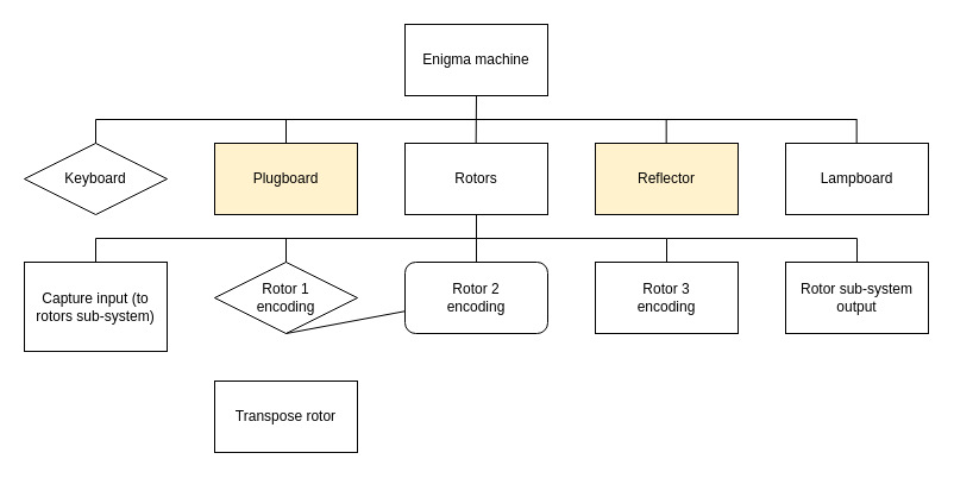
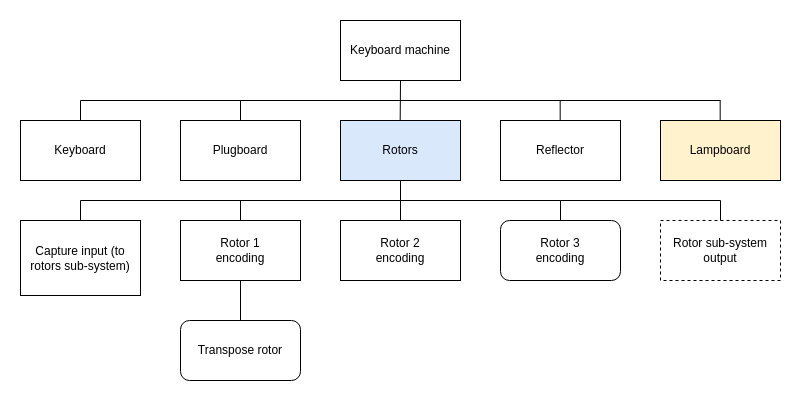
  <mxCell id="0" />
  <mxCell id="1" parent="0" />
- <mxCell id="2" value="Enigma machine" style="rounded=0;whiteSpace=wrap;html=1;" parent="1" vertex="1"><mxGeometry x="340" width="120" height="60" as="geometry" y="20" /></mxCell>
- <mxCell id="3" value="Keyboard" style="rhombus;whiteSpace=wrap;html=1;" parent="1" vertex="1"><mxGeometry y="120" width="120" height="60" as="geometry" x="20" /></mxCell>
- <mxCell id="4" value="Plugboard" style="rounded=0;whiteSpace=wrap;html=1;fillColor=#fff2cc;" parent="1" vertex="1"><mxGeometry x="180" y="120" width="120" height="60" as="geometry" /></mxCell>
- <mxCell id="5" value="Rotors" style="rounded=0;whiteSpace=wrap;html=1;" parent="1" vertex="1"><mxGeometry x="340" y="120" width="120" height="60" as="geometry" /></mxCell>
- <mxCell id="6" value="Reflector" style="rounded=0;whiteSpace=wrap;html=1;fillColor=#fff2cc;" parent="1" vertex="1"><mxGeometry x="500" y="120" width="120" height="60" as="geometry" /></mxCell>
- <mxCell id="7" value="Lampboard" style="rounded=0;whiteSpace=wrap;html=1;" parent="1" vertex="1"><mxGeometry x="660" y="120" width="120" height="60" as="geometry" /></mxCell>
+ <mxCell id="2" value="Keyboard machine" style="rounded=0;whiteSpace=wrap;html=1;" parent="1" vertex="1"><mxGeometry x="340" width="120" height="60" as="geometry" y="20" /></mxCell>
+ <mxCell id="3" value="Keyboard" style="rounded=0;whiteSpace=wrap;html=1;" parent="1" vertex="1"><mxGeometry y="120" width="120" height="60" as="geometry" x="20" /></mxCell>
+ <mxCell id="4" value="Plugboard" style="rounded=0;whiteSpace=wrap;html=1;" parent="1" vertex="1"><mxGeometry x="180" y="120" width="120" height="60" as="geometry" /></mxCell>
+ <mxCell id="5" value="Rotors" style="rounded=0;whiteSpace=wrap;html=1;fillColor=#dae8fc;" parent="1" vertex="1"><mxGeometry x="340" y="120" width="120" height="60" as="geometry" /></mxCell>
+ <mxCell id="6" value="Reflector" style="rounded=0;whiteSpace=wrap;html=1;" parent="1" vertex="1"><mxGeometry x="500" y="120" width="120" height="60" as="geometry" /></mxCell>
+ <mxCell id="7" value="Lampboard" style="rounded=0;whiteSpace=wrap;html=1;fillColor=#fff2cc;" parent="1" vertex="1"><mxGeometry x="660" y="120" width="120" height="60" as="geometry" /></mxCell>
  <mxCell id="8" value="" style="endArrow=none;html=1;rounded=0;" parent="1" edge="1"><mxGeometry width="50" height="50" relative="1" as="geometry"><mxPoint x="80" y="100" as="sourcePoint" /><mxPoint x="720" y="100" as="targetPoint" /></mxGeometry></mxCell>
  <mxCell id="9" value="" style="endArrow=none;html=1;rounded=0;" parent="1" source="3" edge="1"><mxGeometry width="50" height="50" relative="1" as="geometry"><mxPoint x="410" y="350" as="sourcePoint" /><mxPoint x="80" y="100" as="targetPoint" /></mxGeometry></mxCell>
  <mxCell id="10" value="" style="endArrow=none;html=1;rounded=0;" parent="1" edge="1"><mxGeometry width="50" height="50" relative="1" as="geometry"><mxPoint x="240" y="120" as="sourcePoint" /><mxPoint x="240" y="100" as="targetPoint" /></mxGeometry></mxCell>
  <mxCell id="11" value="" style="endArrow=none;html=1;rounded=0;entryX=0.5;entryY=1;entryDx=0;entryDy=0;" parent="1" target="2" edge="1"><mxGeometry width="50" height="50" relative="1" as="geometry"><mxPoint x="399.68" y="120" as="sourcePoint" /><mxPoint x="399.68" y="100" as="targetPoint" /></mxGeometry></mxCell>
  <mxCell id="12" value="" style="endArrow=none;html=1;rounded=0;" parent="1" edge="1"><mxGeometry width="50" height="50" relative="1" as="geometry"><mxPoint x="559.68" y="120" as="sourcePoint" /><mxPoint x="559.68" y="100" as="targetPoint" /></mxGeometry></mxCell>
  <mxCell id="13" value="" style="endArrow=none;html=1;rounded=0;" parent="1" edge="1"><mxGeometry width="50" height="50" relative="1" as="geometry"><mxPoint x="719.68" y="120" as="sourcePoint" /><mxPoint x="719.68" y="100" as="targetPoint" /></mxGeometry></mxCell>
  <mxCell id="14" value="Capture input (to rotors sub-system)" style="rounded=0;whiteSpace=wrap;html=1;" vertex="1" parent="1"><mxGeometry x="20" y="220" width="120" height="75" as="geometry" /></mxCell>
  <mxCell id="15" value="" style="endArrow=none;html=1;rounded=0;entryX=0.5;entryY=1;entryDx=0;entryDy=0;" edge="1" parent="1" target="5"><mxGeometry width="50" height="50" relative="1" as="geometry"><mxPoint x="400" y="200" as="sourcePoint" /><mxPoint x="370" y="350" as="targetPoint" /></mxGeometry></mxCell>
  <mxCell id="16" value="" style="endArrow=none;html=1;rounded=0;" edge="1" parent="1"><mxGeometry width="50" height="50" relative="1" as="geometry"><mxPoint x="80" y="200" as="sourcePoint" /><mxPoint x="400" y="200" as="targetPoint" /></mxGeometry></mxCell>
  <mxCell id="17" value="" style="endArrow=none;html=1;rounded=0;exitX=0.5;exitY=0;exitDx=0;exitDy=0;" edge="1" parent="1" source="14"><mxGeometry width="50" height="50" relative="1" as="geometry"><mxPoint x="170" y="180" as="sourcePoint" /><mxPoint x="80" y="200" as="targetPoint" /></mxGeometry></mxCell>
- <mxCell id="18" value="Rotor 1&lt;br&gt;encoding" style="rhombus;whiteSpace=wrap;html=1;" vertex="1" parent="1"><mxGeometry x="180" y="220" width="120" height="60" as="geometry" /></mxCell>
- <mxCell id="19" value="Rotor 2&lt;br&gt;encoding" style="whiteSpace=wrap;html=1;rounded=1;" vertex="1" parent="1"><mxGeometry x="340" y="220" width="120" height="60" as="geometry" /></mxCell>
- <mxCell id="20" value="Rotor 3&lt;br&gt;encoding" style="rounded=0;whiteSpace=wrap;html=1;" vertex="1" parent="1"><mxGeometry x="500" y="220" width="120" height="60" as="geometry" /></mxCell>
+ <mxCell id="18" value="Rotor 1&lt;br&gt;encoding" style="rounded=0;whiteSpace=wrap;html=1;" vertex="1" parent="1"><mxGeometry x="180" y="220" width="120" height="60" as="geometry" /></mxCell>
+ <mxCell id="19" value="Rotor 2&lt;br&gt;encoding" style="rounded=0;whiteSpace=wrap;html=1;" vertex="1" parent="1"><mxGeometry x="340" y="220" width="120" height="60" as="geometry" /></mxCell>
+ <mxCell id="20" value="Rotor 3&lt;br&gt;encoding" style="whiteSpace=wrap;html=1;rounded=1;" vertex="1" parent="1"><mxGeometry x="500" y="220" width="120" height="60" as="geometry" /></mxCell>
  <mxCell id="21" value="" style="endArrow=none;html=1;rounded=0;exitX=0.5;exitY=0;exitDx=0;exitDy=0;" edge="1" parent="1" source="18"><mxGeometry width="50" height="50" relative="1" as="geometry"><mxPoint x="200" y="160" as="sourcePoint" /><mxPoint x="240" y="200" as="targetPoint" /></mxGeometry></mxCell>
  <mxCell id="22" value="" style="endArrow=none;html=1;rounded=0;exitX=0.5;exitY=0;exitDx=0;exitDy=0;" edge="1" parent="1" source="19"><mxGeometry width="50" height="50" relative="1" as="geometry"><mxPoint x="380" y="240" as="sourcePoint" /><mxPoint x="400" y="200" as="targetPoint" /></mxGeometry></mxCell>
  <mxCell id="23" value="" style="endArrow=none;html=1;rounded=0;" edge="1" parent="1"><mxGeometry width="50" height="50" relative="1" as="geometry"><mxPoint x="400" y="200" as="sourcePoint" /><mxPoint x="560" y="200" as="targetPoint" /></mxGeometry></mxCell>
- <mxCell id="24" value="Rotor sub-system output" style="rounded=0;whiteSpace=wrap;html=1;" vertex="1" parent="1"><mxGeometry x="660" y="220" width="120" height="60" as="geometry" /></mxCell>
+ <mxCell id="24" value="Rotor sub-system output" style="rounded=0;whiteSpace=wrap;html=1;dashed=1;" vertex="1" parent="1"><mxGeometry x="660" y="220" width="120" height="60" as="geometry" /></mxCell>
  <mxCell id="25" value="" style="endArrow=none;html=1;rounded=0;" edge="1" parent="1"><mxGeometry width="50" height="50" relative="1" as="geometry"><mxPoint x="560" y="200" as="sourcePoint" /><mxPoint x="720" y="200" as="targetPoint" /></mxGeometry></mxCell>
  <mxCell id="26" value="" style="endArrow=none;html=1;rounded=0;exitX=0.5;exitY=0;exitDx=0;exitDy=0;" edge="1" parent="1" source="20"><mxGeometry width="50" height="50" relative="1" as="geometry"><mxPoint x="570" y="270" as="sourcePoint" /><mxPoint x="560" y="200" as="targetPoint" /></mxGeometry></mxCell>
  <mxCell id="27" value="" style="endArrow=none;html=1;rounded=0;" edge="1" parent="1" source="24"><mxGeometry width="50" height="50" relative="1" as="geometry"><mxPoint x="570" y="270" as="sourcePoint" /><mxPoint x="720" y="200" as="targetPoint" /></mxGeometry></mxCell>
- <mxCell id="28" value="Transpose rotor" style="rounded=0;whiteSpace=wrap;html=1;" vertex="1" parent="1"><mxGeometry x="180" y="320" width="120" height="60" as="geometry" /></mxCell>
- <mxCell id="29" value="" style="endArrow=none;html=1;rounded=0;exitX=0.5;exitY=1;exitDx=0;exitDy=0;" edge="1" parent="1" source="18" target="19"><mxGeometry width="50" height="50" relative="1" as="geometry"><mxPoint x="290" y="270" as="sourcePoint" /><mxPoint x="340" y="220" as="targetPoint" /></mxGeometry></mxCell>
+ <mxCell id="28" value="Transpose rotor" style="whiteSpace=wrap;html=1;rounded=1;" vertex="1" parent="1"><mxGeometry x="180" y="320" width="120" height="60" as="geometry" /></mxCell>
+ <mxCell id="29" value="" style="endArrow=none;html=1;rounded=0;exitX=0.5;exitY=1;exitDx=0;exitDy=0;entryX=0.5;entryY=0;entryDx=0;entryDy=0;" edge="1" parent="1" source="18" target="28"><mxGeometry width="50" height="50" relative="1" as="geometry"><mxPoint x="290" y="270" as="sourcePoint" /><mxPoint x="340" y="220" as="targetPoint" /></mxGeometry></mxCell>
